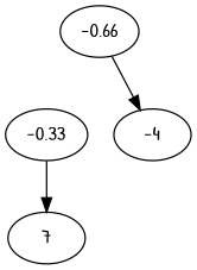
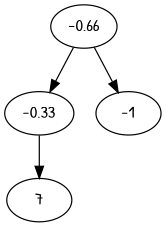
  digraph {
    fontname="Patrick Hand"
    node [fontname="Patrick Hand"]
    edge [fontname="Patrick Hand"]
    n1 [label=-0.33]
    n2 [label=7]
    n3 [label=-0.66]
-   n4 [label=-4]
+   n4 [label=-1]
    n1 -> n2
+   n3 -> n1
    n3 -> n4
  }
